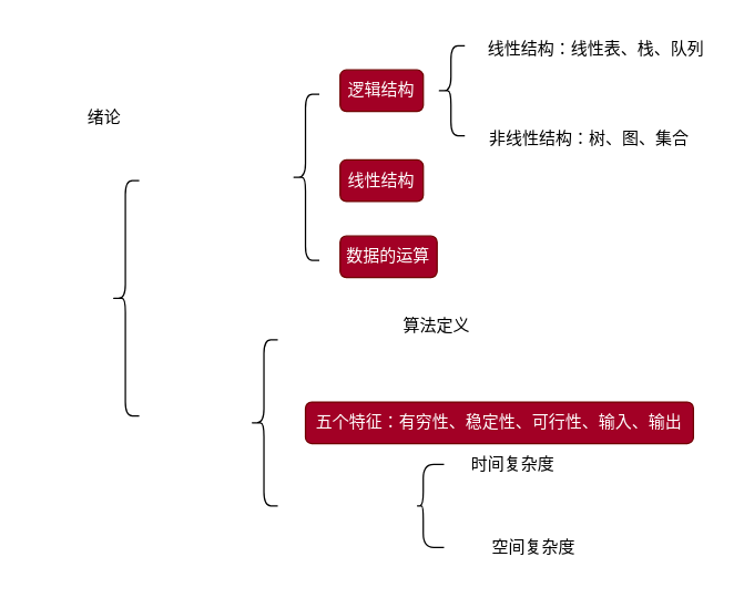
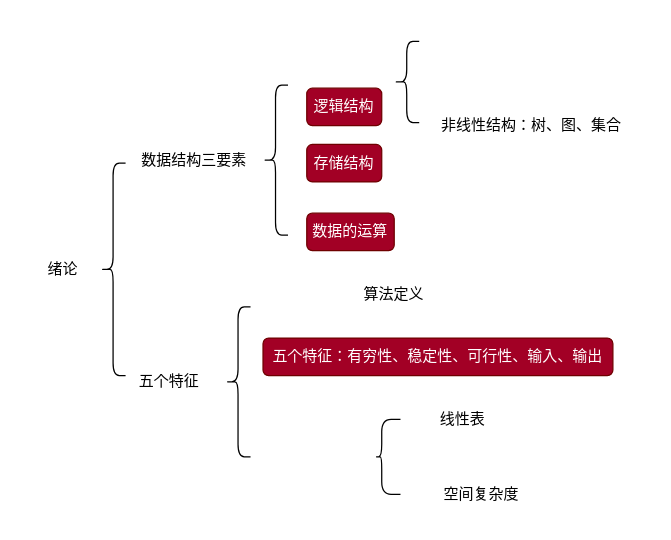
  <mxCell id="0" />
  <mxCell id="1" parent="0" />
  <mxCell id="2" value="" style="shape=curlyBracket;whiteSpace=wrap;html=1;rounded=1;labelPosition=left;verticalLabelPosition=middle;align=right;verticalAlign=middle;" parent="1" vertex="1"><mxGeometry x="80" y="130" width="20" height="170" as="geometry" /></mxCell>
- <mxCell id="3" value="绪论" style="text;html=1;strokeColor=none;fillColor=none;align=center;verticalAlign=middle;whiteSpace=wrap;rounded=1;" parent="1" vertex="1"><mxGeometry x="45" y="70" width="60" height="30" as="geometry" /></mxCell>
- <mxCell id="5" value="逻辑结构" style="text;html=1;strokeColor=#6F0000;fillColor=#a20025;align=center;verticalAlign=middle;whiteSpace=wrap;rounded=1;fontColor=#ffffff;" parent="1" vertex="1"><mxGeometry x="245" y="50" width="60" height="30" as="geometry" /></mxCell>
- <mxCell id="7" value="线性结构" style="text;html=1;strokeColor=#6F0000;fillColor=#a20025;align=center;verticalAlign=middle;whiteSpace=wrap;rounded=1;fontColor=#ffffff;" parent="1" vertex="1"><mxGeometry x="245" y="115" width="60" height="30" as="geometry" /></mxCell>
+ <mxCell id="3" value="绪论" style="text;html=1;strokeColor=none;fillColor=none;align=center;verticalAlign=middle;whiteSpace=wrap;rounded=1;" parent="1" vertex="1"><mxGeometry x="20" y="200" width="60" height="30" as="geometry" /></mxCell>
+ <mxCell id="4" value="数据结构三要素" style="text;html=1;strokeColor=none;fillColor=none;align=center;verticalAlign=middle;whiteSpace=wrap;rounded=1;" parent="1" vertex="1"><mxGeometry x="110" y="110" width="90" height="35" as="geometry" /></mxCell>
+ <mxCell id="5" value="逻辑结构" style="text;html=1;strokeColor=#6F0000;fillColor=#a20025;align=center;verticalAlign=middle;whiteSpace=wrap;rounded=1;fontColor=#ffffff;" parent="1" vertex="1"><mxGeometry x="245" y="70" width="60" height="30" as="geometry" /></mxCell>
+ <mxCell id="6" value="五个特征" style="text;html=1;strokeColor=none;fillColor=none;align=center;verticalAlign=middle;whiteSpace=wrap;rounded=1;" parent="1" vertex="1"><mxGeometry x="100" y="290" width="70" height="30" as="geometry" /></mxCell>
+ <mxCell id="7" value="存储结构" style="text;html=1;strokeColor=#6F0000;fillColor=#a20025;align=center;verticalAlign=middle;whiteSpace=wrap;rounded=1;fontColor=#ffffff;" parent="1" vertex="1"><mxGeometry x="245" y="115" width="60" height="30" as="geometry" /></mxCell>
  <mxCell id="8" value="数据的运算&lt;br&gt;" style="text;html=1;strokeColor=#6F0000;fillColor=#a20025;align=center;verticalAlign=middle;whiteSpace=wrap;rounded=1;fontColor=#ffffff;" parent="1" vertex="1"><mxGeometry x="245" y="170" width="70" height="30" as="geometry" /></mxCell>
  <mxCell id="9" value="" style="shape=curlyBracket;whiteSpace=wrap;html=1;rounded=1;labelPosition=left;verticalLabelPosition=middle;align=right;verticalAlign=middle;size=0.5;" parent="1" vertex="1"><mxGeometry x="210" y="67.5" width="20" height="120" as="geometry" /></mxCell>
  <mxCell id="10" value="" style="shape=curlyBracket;whiteSpace=wrap;html=1;rounded=1;labelPosition=left;verticalLabelPosition=middle;align=right;verticalAlign=middle;size=0.5;" parent="1" vertex="1"><mxGeometry x="315" y="32.5" width="20" height="65" as="geometry" /></mxCell>
- <mxCell id="11" value="线性结构：线性表、栈、队列" style="text;html=1;strokeColor=none;fillColor=none;align=center;verticalAlign=middle;whiteSpace=wrap;rounded=1;" parent="1" vertex="1"><mxGeometry x="345" y="20" width="170" height="30" as="geometry" /></mxCell>
  <mxCell id="12" value="非线性结构：树、图、集合" style="text;html=1;strokeColor=none;fillColor=none;align=center;verticalAlign=middle;whiteSpace=wrap;rounded=1;" parent="1" vertex="1"><mxGeometry x="345" y="85" width="160" height="30" as="geometry" /></mxCell>
  <mxCell id="13" value="" style="shape=curlyBracket;whiteSpace=wrap;html=1;rounded=1;labelPosition=left;verticalLabelPosition=middle;align=right;verticalAlign=middle;" parent="1" vertex="1"><mxGeometry x="180" y="245" width="20" height="120" as="geometry" /></mxCell>
- <mxCell id="14" value="五个特征：有穷性、稳定性、可行性、输入、输出" style="text;html=1;strokeColor=#6F0000;fillColor=#a20025;align=center;verticalAlign=middle;whiteSpace=wrap;rounded=1;fontColor=#ffffff;" parent="1" vertex="1"><mxGeometry x="220" y="290" width="280" height="30" as="geometry" /></mxCell>
+ <mxCell id="14" value="五个特征：有穷性、稳定性、可行性、输入、输出" style="text;html=1;strokeColor=#6F0000;fillColor=#a20025;align=center;verticalAlign=middle;whiteSpace=wrap;rounded=1;fontColor=#ffffff;" parent="1" vertex="1"><mxGeometry x="210" y="270" width="280" height="30" as="geometry" /></mxCell>
  <mxCell id="15" value="算法定义" style="text;html=1;strokeColor=none;fillColor=none;align=center;verticalAlign=middle;whiteSpace=wrap;rounded=1;" parent="1" vertex="1"><mxGeometry x="285" y="220" width="60" height="30" as="geometry" /></mxCell>
  <mxCell id="16" value="" style="shape=curlyBracket;whiteSpace=wrap;html=1;rounded=1;labelPosition=left;verticalLabelPosition=middle;align=right;verticalAlign=middle;size=0.25;" parent="1" vertex="1"><mxGeometry x="300" y="335" width="20" height="60" as="geometry" /></mxCell>
  <mxCell id="17" value="空间复杂度" style="text;html=1;strokeColor=none;fillColor=none;align=center;verticalAlign=middle;whiteSpace=wrap;rounded=1;" parent="1" vertex="1"><mxGeometry x="345" y="380" width="80" height="30" as="geometry" /></mxCell>
- <mxCell id="18" value="时间复杂度" style="text;html=1;strokeColor=none;fillColor=none;align=center;verticalAlign=middle;whiteSpace=wrap;rounded=1;" parent="1" vertex="1"><mxGeometry x="330" y="320" width="80" height="30" as="geometry" /></mxCell>
+ <mxCell id="18" value="线性表" style="text;html=1;strokeColor=none;fillColor=none;align=center;verticalAlign=middle;whiteSpace=wrap;rounded=1;" parent="1" vertex="1"><mxGeometry x="330" y="320" width="80" height="30" as="geometry" /></mxCell>
